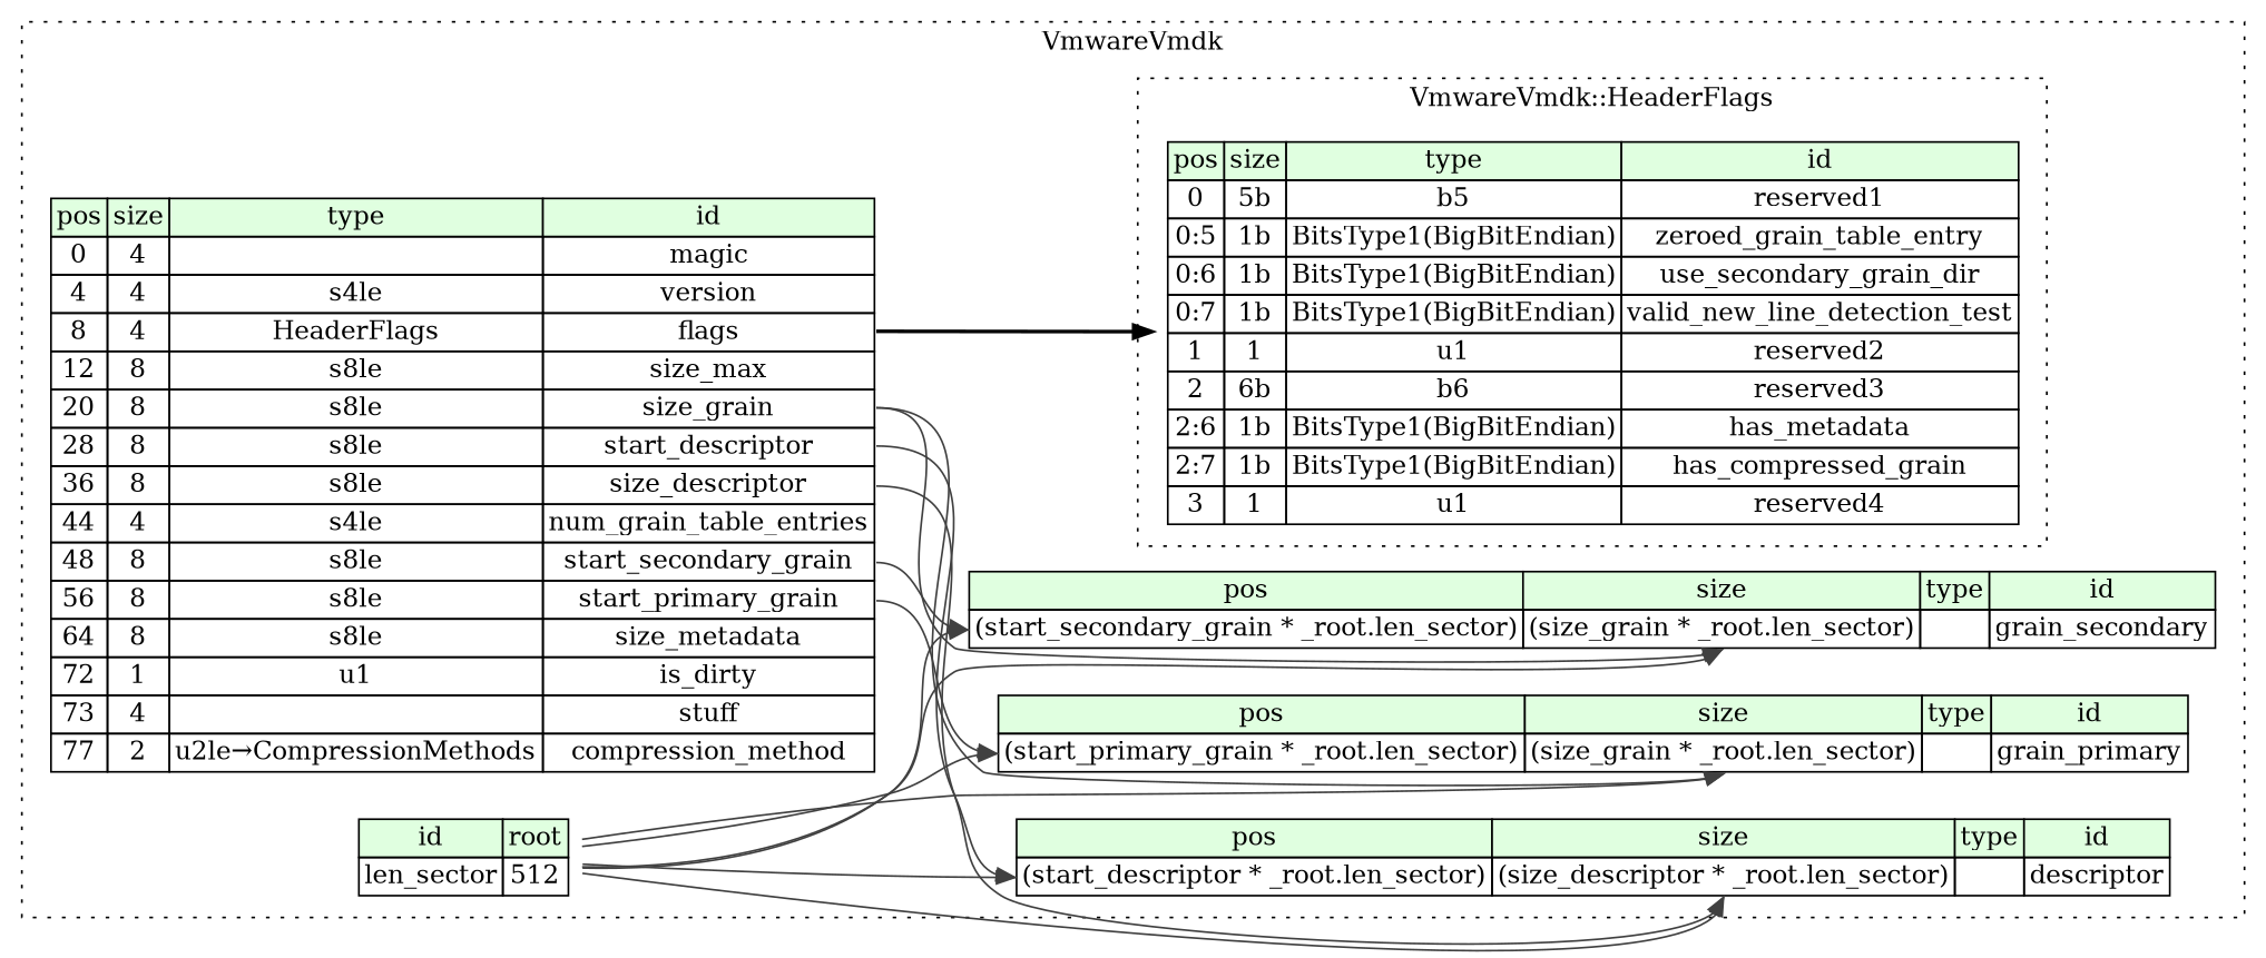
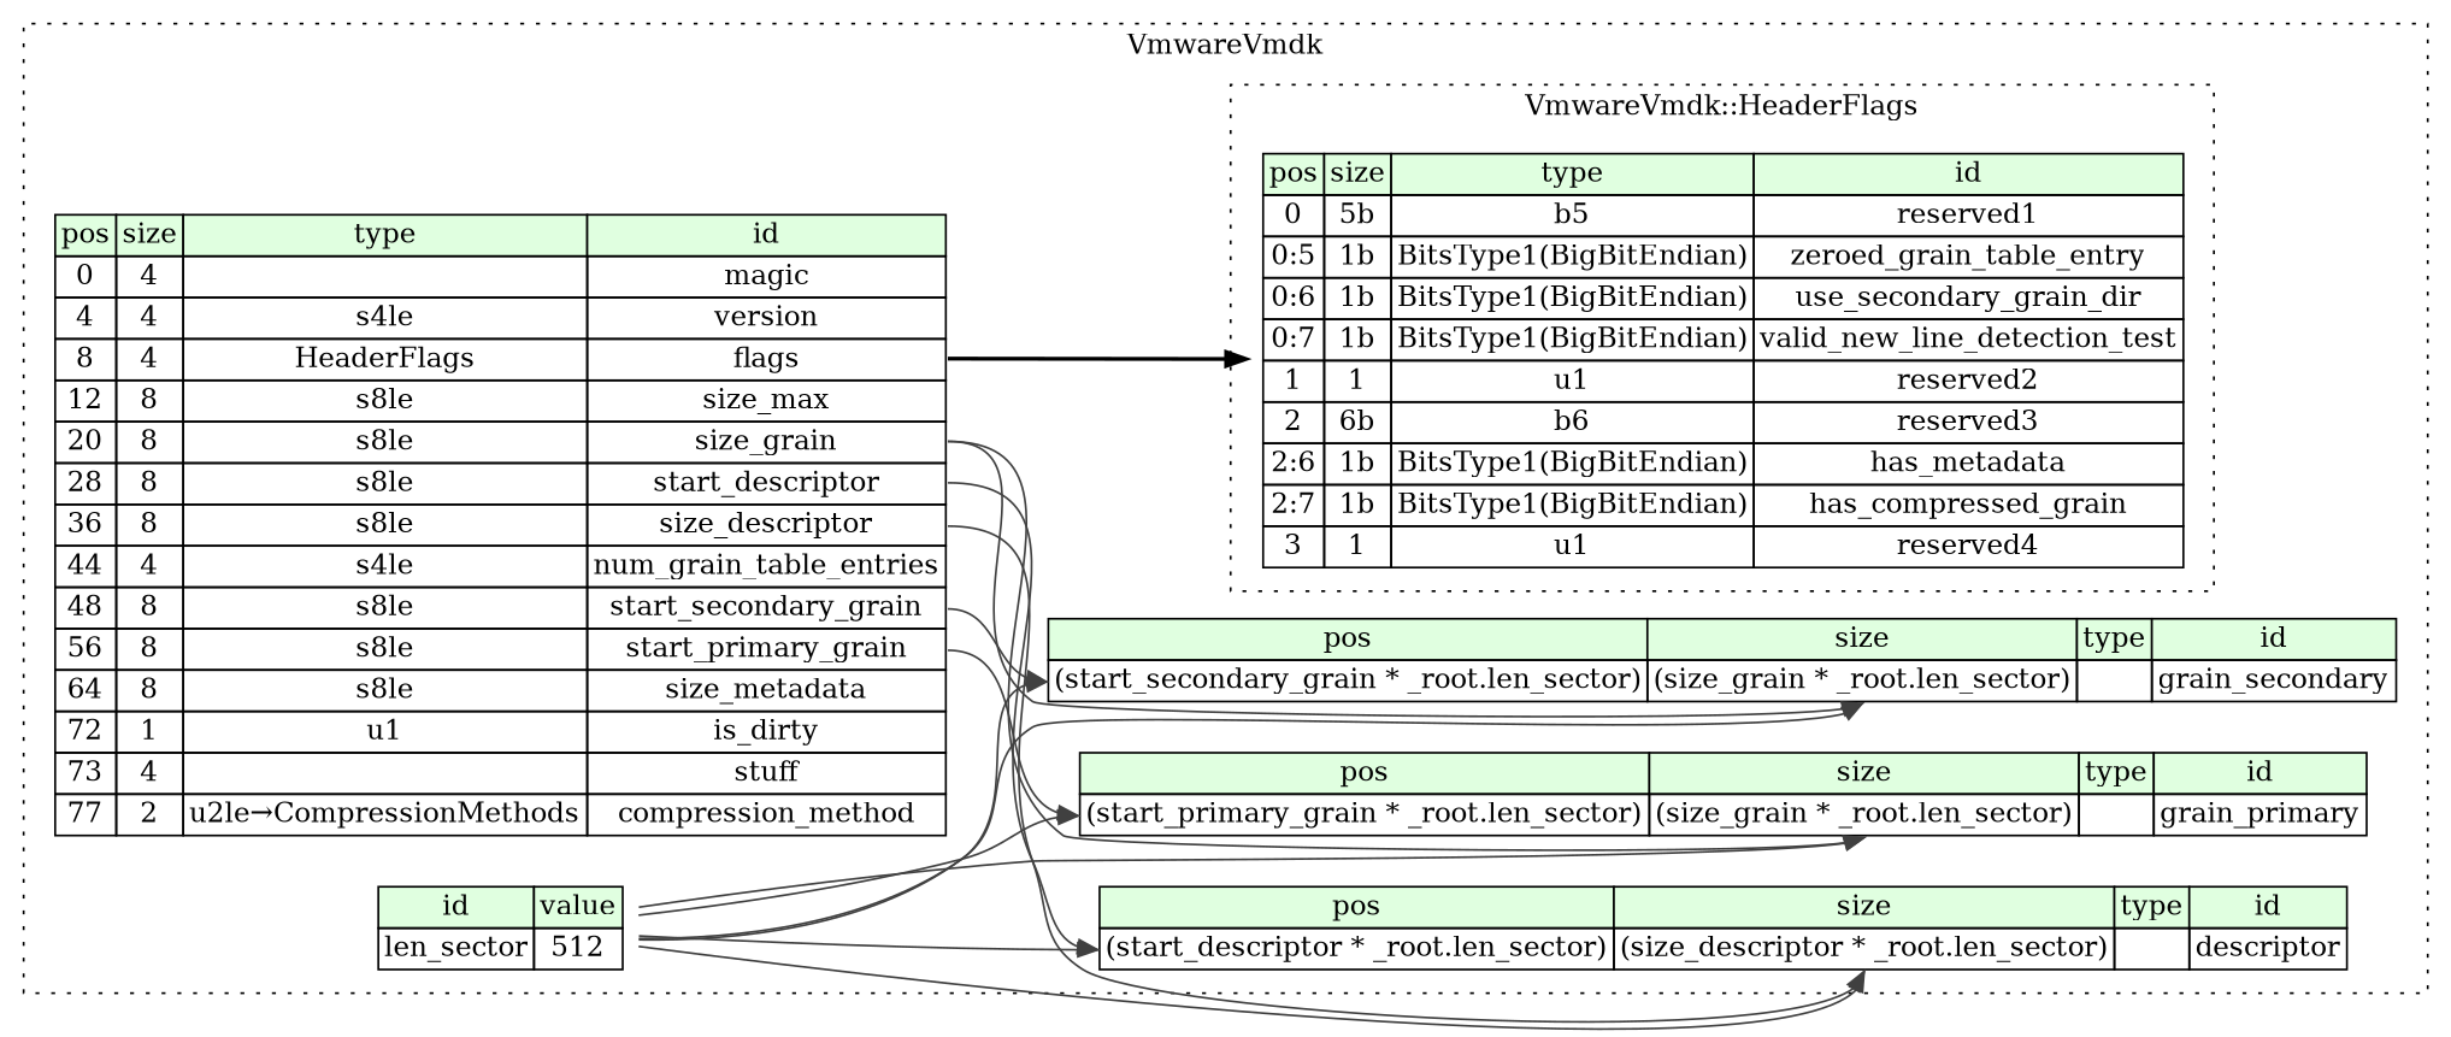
  digraph {
    rankdir=LR
    node [shape=plaintext]
    edge [tailport=len_sector_type color="#404040" headport=descriptor_pos]
    n1 [label=<<TABLE BORDER="0" CELLBORDER="1" CELLSPACING="0"> 				<TR><TD BGCOLOR="#E0FFE0">pos</TD><TD BGCOLOR="#E0FFE0">size</TD><TD BGCOLOR="#E0FFE0">type</TD><TD BGCOLOR="#E0FFE0">id</TD></TR> 				<TR><TD PORT="reserved1_pos">0</TD><TD PORT="reserved1_size">5b</TD><TD>b5</TD><TD PORT="reserved1_type">reserved1</TD></TR> 				<TR><TD PORT="zeroed_grain_table_entry_pos">0:5</TD><TD PORT="zeroed_grain_table_entry_size">1b</TD><TD>BitsType1(BigBitEndian)</TD><TD PORT="zeroed_grain_table_entry_type">zeroed_grain_table_entry</TD></TR> 				<TR><TD PORT="use_secondary_grain_dir_pos">0:6</TD><TD PORT="use_secondary_grain_dir_size">1b</TD><TD>BitsType1(BigBitEndian)</TD><TD PORT="use_secondary_grain_dir_type">use_secondary_grain_dir</TD></TR> 				<TR><TD PORT="valid_new_line_detection_test_pos">0:7</TD><TD PORT="valid_new_line_detection_test_size">1b</TD><TD>BitsType1(BigBitEndian)</TD><TD PORT="valid_new_line_detection_test_type">valid_new_line_detection_test</TD></TR> 				<TR><TD PORT="reserved2_pos">1</TD><TD PORT="reserved2_size">1</TD><TD>u1</TD><TD PORT="reserved2_type">reserved2</TD></TR> 				<TR><TD PORT="reserved3_pos">2</TD><TD PORT="reserved3_size">6b</TD><TD>b6</TD><TD PORT="reserved3_type">reserved3</TD></TR> 				<TR><TD PORT="has_metadata_pos">2:6</TD><TD PORT="has_metadata_size">1b</TD><TD>BitsType1(BigBitEndian)</TD><TD PORT="has_metadata_type">has_metadata</TD></TR> 				<TR><TD PORT="has_compressed_grain_pos">2:7</TD><TD PORT="has_compressed_grain_size">1b</TD><TD>BitsType1(BigBitEndian)</TD><TD PORT="has_compressed_grain_type">has_compressed_grain</TD></TR> 				<TR><TD PORT="reserved4_pos">3</TD><TD PORT="reserved4_size">1</TD><TD>u1</TD><TD PORT="reserved4_type">reserved4</TD></TR> 			</TABLE>>]
    n2 [label=<<TABLE BORDER="0" CELLBORDER="1" CELLSPACING="0"> 			<TR><TD BGCOLOR="#E0FFE0">pos</TD><TD BGCOLOR="#E0FFE0">size</TD><TD BGCOLOR="#E0FFE0">type</TD><TD BGCOLOR="#E0FFE0">id</TD></TR> 			<TR><TD PORT="magic_pos">0</TD><TD PORT="magic_size">4</TD><TD></TD><TD PORT="magic_type">magic</TD></TR> 			<TR><TD PORT="version_pos">4</TD><TD PORT="version_size">4</TD><TD>s4le</TD><TD PORT="version_type">version</TD></TR> 			<TR><TD PORT="flags_pos">8</TD><TD PORT="flags_size">4</TD><TD>HeaderFlags</TD><TD PORT="flags_type">flags</TD></TR> 			<TR><TD PORT="size_max_pos">12</TD><TD PORT="size_max_size">8</TD><TD>s8le</TD><TD PORT="size_max_type">size_max</TD></TR> 			<TR><TD PORT="size_grain_pos">20</TD><TD PORT="size_grain_size">8</TD><TD>s8le</TD><TD PORT="size_grain_type">size_grain</TD></TR> 			<TR><TD PORT="start_descriptor_pos">28</TD><TD PORT="start_descriptor_size">8</TD><TD>s8le</TD><TD PORT="start_descriptor_type">start_descriptor</TD></TR> 			<TR><TD PORT="size_descriptor_pos">36</TD><TD PORT="size_descriptor_size">8</TD><TD>s8le</TD><TD PORT="size_descriptor_type">size_descriptor</TD></TR> 			<TR><TD PORT="num_grain_table_entries_pos">44</TD><TD PORT="num_grain_table_entries_size">4</TD><TD>s4le</TD><TD PORT="num_grain_table_entries_type">num_grain_table_entries</TD></TR> 			<TR><TD PORT="start_secondary_grain_pos">48</TD><TD PORT="start_secondary_grain_size">8</TD><TD>s8le</TD><TD PORT="start_secondary_grain_type">start_secondary_grain</TD></TR> 			<TR><TD PORT="start_primary_grain_pos">56</TD><TD PORT="start_primary_grain_size">8</TD><TD>s8le</TD><TD PORT="start_primary_grain_type">start_primary_grain</TD></TR> 			<TR><TD PORT="size_metadata_pos">64</TD><TD PORT="size_metadata_size">8</TD><TD>s8le</TD><TD PORT="size_metadata_type">size_metadata</TD></TR> 			<TR><TD PORT="is_dirty_pos">72</TD><TD PORT="is_dirty_size">1</TD><TD>u1</TD><TD PORT="is_dirty_type">is_dirty</TD></TR> 			<TR><TD PORT="stuff_pos">73</TD><TD PORT="stuff_size">4</TD><TD></TD><TD PORT="stuff_type">stuff</TD></TR> 			<TR><TD PORT="compression_method_pos">77</TD><TD PORT="compression_method_size">2</TD><TD>u2le→CompressionMethods</TD><TD PORT="compression_method_type">compression_method</TD></TR> 		</TABLE>>]
-   n3 [label=<<TABLE BORDER="0" CELLBORDER="1" CELLSPACING="0"> 			<TR><TD BGCOLOR="#E0FFE0">id</TD><TD BGCOLOR="#E0FFE0">root</TD></TR> 			<TR><TD>len_sector</TD><TD>512</TD></TR> 		</TABLE>>]
+   n3 [label=<<TABLE BORDER="0" CELLBORDER="1" CELLSPACING="0"> 			<TR><TD BGCOLOR="#E0FFE0">id</TD><TD BGCOLOR="#E0FFE0">value</TD></TR> 			<TR><TD>len_sector</TD><TD>512</TD></TR> 		</TABLE>>]
    n4 [label=<<TABLE BORDER="0" CELLBORDER="1" CELLSPACING="0"> 			<TR><TD BGCOLOR="#E0FFE0">pos</TD><TD BGCOLOR="#E0FFE0">size</TD><TD BGCOLOR="#E0FFE0">type</TD><TD BGCOLOR="#E0FFE0">id</TD></TR> 			<TR><TD PORT="descriptor_pos">(start_descriptor * _root.len_sector)</TD><TD PORT="descriptor_size">(size_descriptor * _root.len_sector)</TD><TD></TD><TD PORT="descriptor_type">descriptor</TD></TR> 		</TABLE>>]
    n5 [label=<<TABLE BORDER="0" CELLBORDER="1" CELLSPACING="0"> 			<TR><TD BGCOLOR="#E0FFE0">pos</TD><TD BGCOLOR="#E0FFE0">size</TD><TD BGCOLOR="#E0FFE0">type</TD><TD BGCOLOR="#E0FFE0">id</TD></TR> 			<TR><TD PORT="grain_primary_pos">(start_primary_grain * _root.len_sector)</TD><TD PORT="grain_primary_size">(size_grain * _root.len_sector)</TD><TD></TD><TD PORT="grain_primary_type">grain_primary</TD></TR> 		</TABLE>>]
    n6 [label=<<TABLE BORDER="0" CELLBORDER="1" CELLSPACING="0"> 			<TR><TD BGCOLOR="#E0FFE0">pos</TD><TD BGCOLOR="#E0FFE0">size</TD><TD BGCOLOR="#E0FFE0">type</TD><TD BGCOLOR="#E0FFE0">id</TD></TR> 			<TR><TD PORT="grain_secondary_pos">(start_secondary_grain * _root.len_sector)</TD><TD PORT="grain_secondary_size">(size_grain * _root.len_sector)</TD><TD></TD><TD PORT="grain_secondary_type">grain_secondary</TD></TR> 		</TABLE>>]
    subgraph cluster_1 {
      label=VmwareVmdk
      style=dotted
      n2
      n3
      n4
      n5
      n6
      subgraph cluster_2 {
        label="VmwareVmdk::HeaderFlags"
        style=dotted
        n1
      }
    }
    n2 -> n1 [style=bold tailport=flags_type color="" headport=""]
    n2 -> n4 [tailport=start_descriptor_type]
    n2 -> n4 [headport=descriptor_size tailport=size_descriptor_type]
    n2 -> n5 [headport=grain_primary_pos tailport=start_primary_grain_type]
    n2 -> n5 [headport=grain_primary_size tailport=size_grain_type]
    n2 -> n6 [headport=grain_secondary_pos tailport=start_secondary_grain_type]
    n2 -> n6 [headport=grain_secondary_size tailport=size_grain_type]
    n3 -> n4
    n3 -> n4 [headport=descriptor_size]
    n3 -> n5 [headport=grain_primary_pos]
    n3 -> n5 [headport=grain_primary_size]
    n3 -> n6 [headport=grain_secondary_pos]
    n3 -> n6 [headport=grain_secondary_size]
  }
